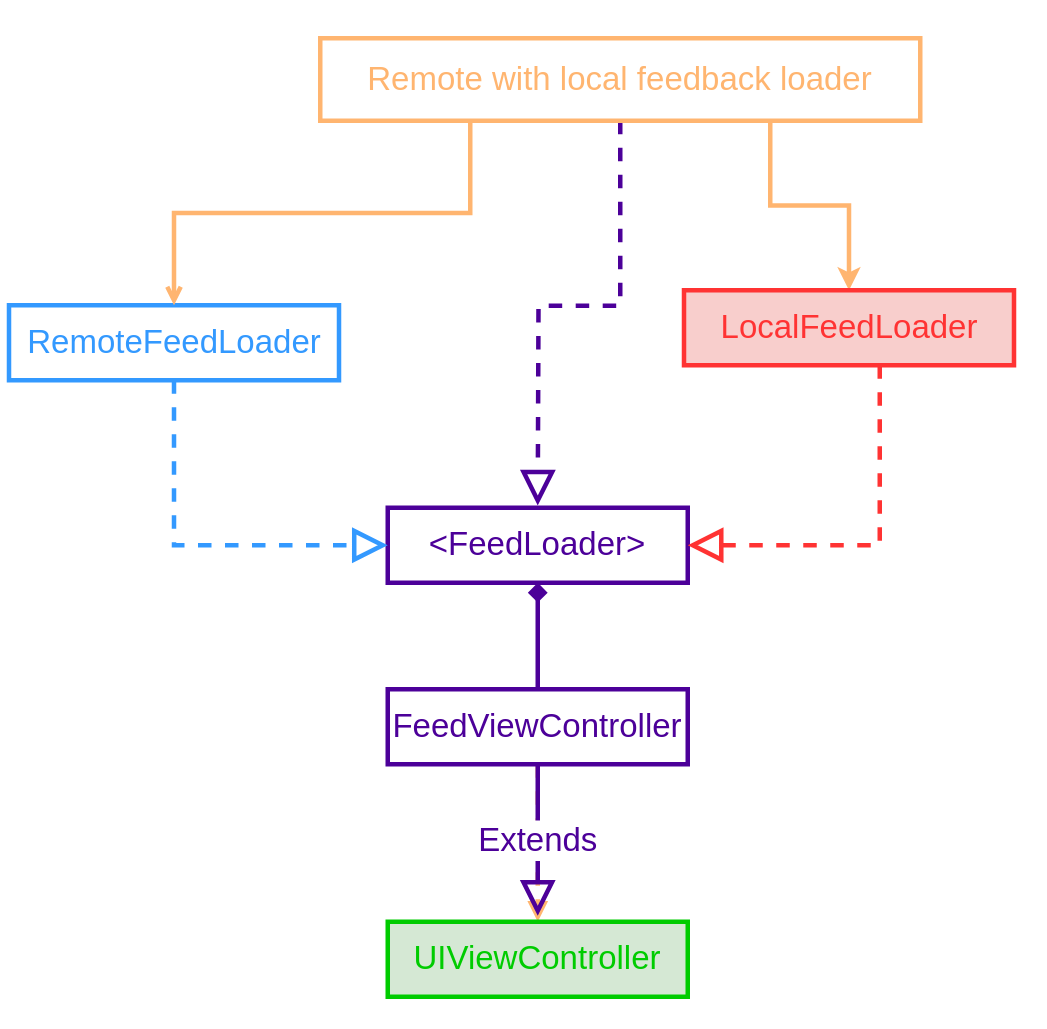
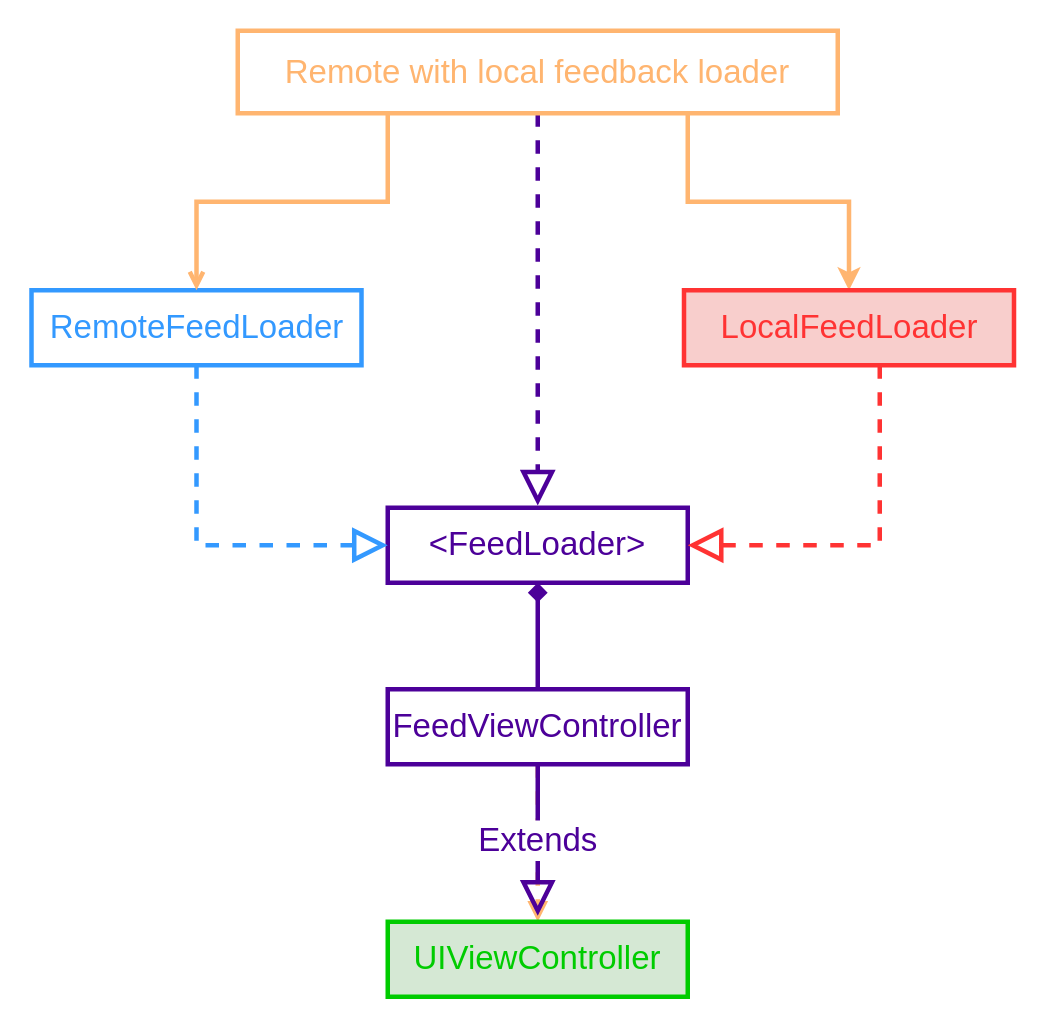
  <mxCell id="0" />
  <mxCell id="1" parent="0" />
  <mxCell id="2" value="&lt;span style=&quot;font-size: 22px;&quot;&gt;&lt;font&gt;&amp;lt;FeedLoader&amp;gt;&lt;/font&gt;&lt;br style=&quot;font-size: 22px;&quot;&gt;&lt;/span&gt;" style="rounded=0;whiteSpace=wrap;html=1;fillColor=#FFFFFF;strokeColor=#4C0099;fontColor=#4C0099;strokeWidth=3;fontSize=22;" vertex="1" parent="1"><mxGeometry x="258" y="338" width="200" height="50" as="geometry" /></mxCell>
  <mxCell id="3" style="edgeStyle=orthogonalEdgeStyle;rounded=0;orthogonalLoop=1;jettySize=auto;html=1;exitX=0.5;exitY=1;exitDx=0;exitDy=0;entryX=0;entryY=0.5;entryDx=0;entryDy=0;dashed=1;strokeColor=#3399FF;strokeWidth=3;fontSize=22;fontColor=#4C0099;endArrow=block;endFill=0;endSize=16;" edge="1" parent="1" source="4" target="2"><mxGeometry relative="1" as="geometry" /></mxCell>
- <mxCell id="4" value="&lt;font style=&quot;font-size: 22px;&quot;&gt;RemoteFeedLoader&lt;br style=&quot;font-size: 22px;&quot;&gt;&lt;/font&gt;" style="rounded=0;whiteSpace=wrap;html=1;fillColor=#FFFFFF;strokeColor=#3399FF;strokeWidth=3;fontColor=#3399FF;fontSize=22;" vertex="1" parent="1"><mxGeometry x="5.5" y="203" width="220" height="50" as="geometry" /></mxCell>
+ <mxCell id="4" value="&lt;font style=&quot;font-size: 22px;&quot;&gt;RemoteFeedLoader&lt;br style=&quot;font-size: 22px;&quot;&gt;&lt;/font&gt;" style="rounded=0;whiteSpace=wrap;html=1;fillColor=#FFFFFF;strokeColor=#3399FF;strokeWidth=3;fontColor=#3399FF;fontSize=22;" vertex="1" parent="1"><mxGeometry x="20.5" y="193" width="220" height="50" as="geometry" /></mxCell>
  <mxCell id="5" style="edgeStyle=orthogonalEdgeStyle;rounded=0;orthogonalLoop=1;jettySize=auto;html=1;exitX=0.25;exitY=1;exitDx=0;exitDy=0;entryX=0.5;entryY=0;entryDx=0;entryDy=0;strokeColor=#FFB570;strokeWidth=3;fontSize=22;fontColor=#FFB570;endArrow=open;endFill=1;" edge="1" parent="1" source="8" target="4"><mxGeometry relative="1" as="geometry" /></mxCell>
  <mxCell id="6" style="edgeStyle=orthogonalEdgeStyle;rounded=0;orthogonalLoop=1;jettySize=auto;html=1;exitX=0.75;exitY=1;exitDx=0;exitDy=0;entryX=0.5;entryY=0;entryDx=0;entryDy=0;strokeColor=#FFB570;strokeWidth=3;fontSize=22;fontColor=#FFB570;endArrow=classic;endFill=1;" edge="1" parent="1" source="8" target="10"><mxGeometry relative="1" as="geometry" /></mxCell>
  <mxCell id="7" style="edgeStyle=orthogonalEdgeStyle;rounded=0;orthogonalLoop=1;jettySize=auto;html=1;exitX=0.5;exitY=1;exitDx=0;exitDy=0;strokeColor=#4C0099;strokeWidth=3;fontSize=22;fontColor=#4C0099;endArrow=block;endFill=0;dashed=1;endSize=16;" edge="1" parent="1" source="8"><mxGeometry relative="1" as="geometry"><mxPoint x="358" y="336.5" as="targetPoint" /></mxGeometry></mxCell>
- <mxCell id="8" value="&lt;font style=&quot;font-size: 22px;&quot;&gt;Remote with local feedback loader&lt;br style=&quot;font-size: 22px;&quot;&gt;&lt;/font&gt;" style="rounded=0;whiteSpace=wrap;html=1;fillColor=#FFFFFF;strokeColor=#FFB570;strokeWidth=3;fontColor=#FFB570;fontSize=22;" vertex="1" parent="1"><mxGeometry x="213" y="25" width="400" height="55" as="geometry" /></mxCell>
+ <mxCell id="8" value="&lt;font style=&quot;font-size: 22px;&quot;&gt;Remote with local feedback loader&lt;br style=&quot;font-size: 22px;&quot;&gt;&lt;/font&gt;" style="rounded=0;whiteSpace=wrap;html=1;fillColor=#FFFFFF;strokeColor=#FFB570;strokeWidth=3;fontColor=#FFB570;fontSize=22;" vertex="1" parent="1"><mxGeometry x="158" y="20" width="400" height="55" as="geometry" /></mxCell>
  <mxCell id="9" style="edgeStyle=orthogonalEdgeStyle;rounded=0;orthogonalLoop=1;jettySize=auto;html=1;entryX=1;entryY=0.5;entryDx=0;entryDy=0;dashed=1;strokeColor=#FF3333;strokeWidth=3;fontSize=22;fontColor=#4C0099;endArrow=block;endFill=0;endSize=16;" edge="1" parent="1" source="10" target="2"><mxGeometry relative="1" as="geometry"><Array as="points"><mxPoint x="586" y="363" /></Array></mxGeometry></mxCell>
  <mxCell id="10" value="&lt;font style=&quot;font-size: 22px;&quot;&gt;LocalFeedLoader&lt;br style=&quot;font-size: 22px;&quot;&gt;&lt;/font&gt;" style="rounded=0;whiteSpace=wrap;html=1;fillColor=#f8cecc;strokeColor=#FF3333;strokeWidth=3;fontSize=22;fontColor=#FF3333;" vertex="1" parent="1"><mxGeometry x="455.5" y="193" width="220" height="50" as="geometry" /></mxCell>
  <mxCell id="11" style="edgeStyle=orthogonalEdgeStyle;rounded=0;orthogonalLoop=1;jettySize=auto;html=1;exitX=0.5;exitY=0;exitDx=0;exitDy=0;entryX=0.5;entryY=1;entryDx=0;entryDy=0;fontSize=22;fontColor=#00CC00;strokeWidth=3;strokeColor=#4C0099;endArrow=diamond;" edge="1" parent="1" source="13" target="2"><mxGeometry relative="1" as="geometry" /></mxCell>
  <mxCell id="12" value="" style="edgeStyle=orthogonalEdgeStyle;rounded=0;orthogonalLoop=1;jettySize=auto;html=1;dashed=1;strokeColor=#FFB570;strokeWidth=3;fontSize=22;fontColor=#FFB570;endArrow=block;endFill=0;" edge="1" parent="1" source="13" target="14"><mxGeometry relative="1" as="geometry" /></mxCell>
  <mxCell id="13" value="&lt;span style=&quot;font-size: 22px;&quot;&gt;&lt;font&gt;FeedViewController&lt;/font&gt;&lt;br style=&quot;font-size: 22px;&quot;&gt;&lt;/span&gt;" style="rounded=0;whiteSpace=wrap;html=1;fillColor=#FFFFFF;strokeColor=#4C0099;fontColor=#4C0099;strokeWidth=3;fontSize=22;" vertex="1" parent="1"><mxGeometry x="258" y="459" width="200" height="50" as="geometry" /></mxCell>
  <mxCell id="14" value="&lt;span style=&quot;font-size: 22px;&quot;&gt;&lt;font&gt;UIViewController&lt;/font&gt;&lt;br style=&quot;font-size: 22px;&quot;&gt;&lt;/span&gt;" style="rounded=0;whiteSpace=wrap;html=1;fillColor=#d5e8d4;strokeColor=#00CC00;strokeWidth=3;fontSize=22;fontColor=#00CC00;" vertex="1" parent="1"><mxGeometry x="258" y="614" width="200" height="50" as="geometry" /></mxCell>
  <mxCell id="15" value="Extends" style="endArrow=block;endSize=16;endFill=0;html=1;rounded=0;strokeColor=#4C0099;strokeWidth=3;fontSize=22;fontColor=#4C0099;" edge="1" parent="1"><mxGeometry width="160" relative="1" as="geometry"><mxPoint x="358" y="509" as="sourcePoint" /><mxPoint x="358" y="610" as="targetPoint" /></mxGeometry></mxCell>
